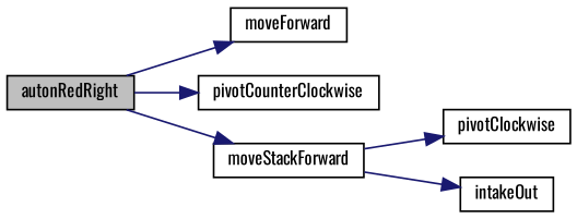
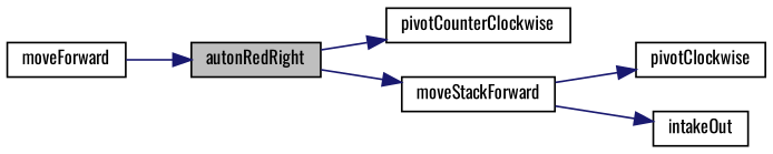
  digraph {
    fontname=Oswald
    rankdir=LR
    node [color=black fillcolor=white fontname=Oswald fontsize=10 shape=record style=filled]
    edge [color=midnightblue fontname=Oswald fontsize=10 labelfontname=Helvetica labelfontsize=10 style=solid]
    n1 [fillcolor=grey75 fontcolor=black height=0.2 label=autonRedRight width=0.4]
    n2 [height=0.2 label=moveForward width=0.4]
    n3 [height=0.2 label=pivotCounterClockwise width=0.4]
    n4 [height=0.2 label=moveStackForward width=0.4]
    n5 [height=0.2 label=pivotClockwise width=0.4]
    n6 [height=0.2 label=intakeOut width=0.4]
-   n1 -> n2
+   n2 -> n1
    n1 -> n3
    n1 -> n4
    n4 -> n5
    n4 -> n6
  }
